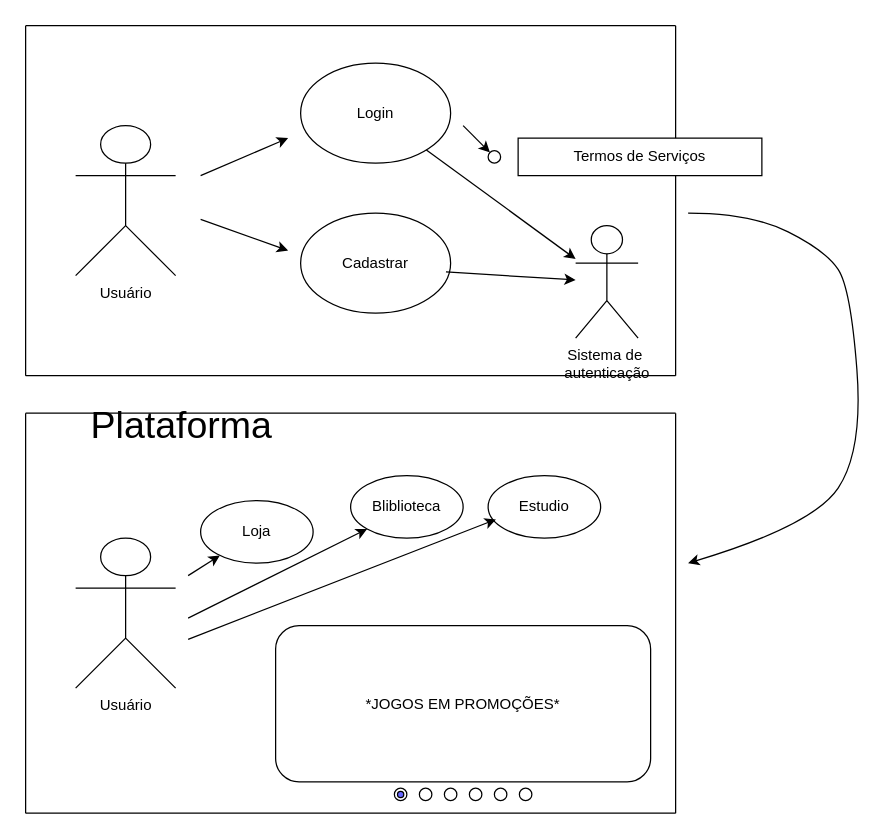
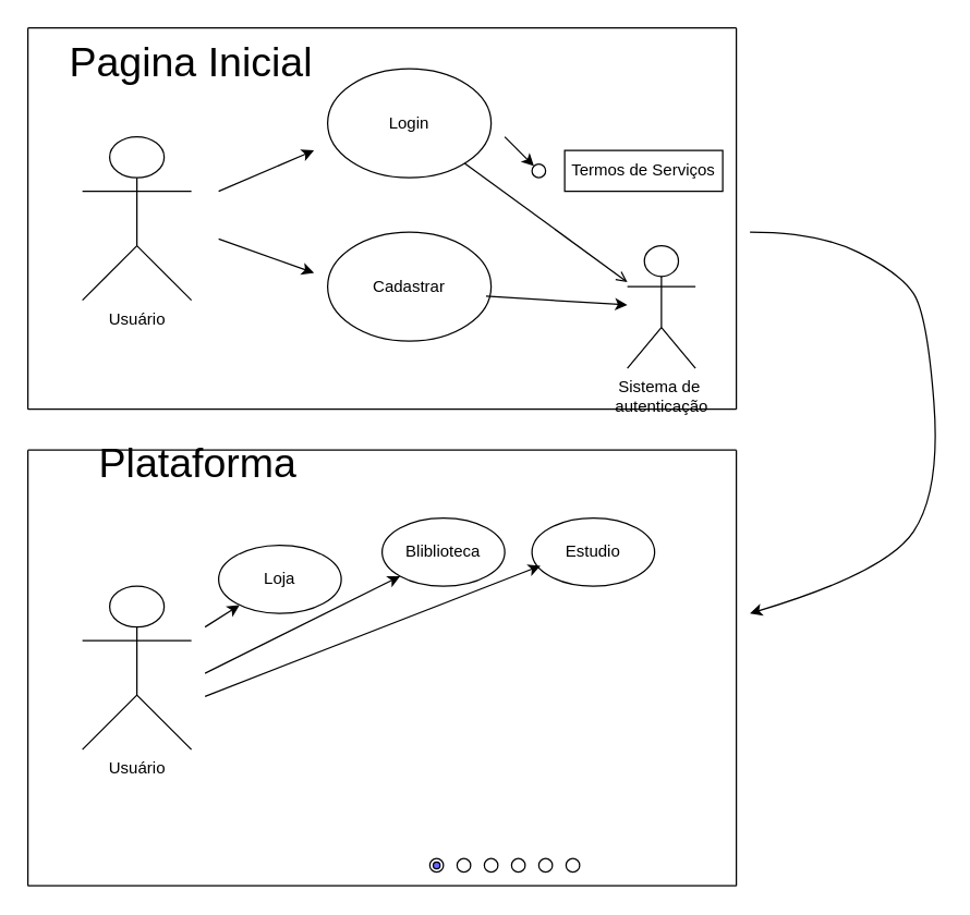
  <mxCell id="0" />
  <mxCell id="1" parent="0" />
  <mxCell id="2" value="Login" style="ellipse;whiteSpace=wrap;html=1;" vertex="1" parent="1"><mxGeometry x="240" y="50" width="120" height="80" as="geometry" /></mxCell>
  <mxCell id="3" value="Cadastrar" style="ellipse;whiteSpace=wrap;html=1;" vertex="1" parent="1"><mxGeometry x="240" y="170" width="120" height="80" as="geometry" /></mxCell>
  <mxCell id="4" value="" style="endArrow=none;html=1;rounded=0;" edge="1" parent="1"><mxGeometry width="50" height="50" relative="1" as="geometry"><mxPoint x="20" y="20" as="sourcePoint" /><mxPoint x="540" y="20" as="targetPoint" /></mxGeometry></mxCell>
  <mxCell id="5" value="" style="endArrow=none;html=1;rounded=0;" edge="1" parent="1"><mxGeometry width="50" height="50" relative="1" as="geometry"><mxPoint x="20" y="300" as="sourcePoint" /><mxPoint x="540" y="300" as="targetPoint" /></mxGeometry></mxCell>
  <mxCell id="6" value="Usuário" style="shape=umlActor;verticalLabelPosition=bottom;verticalAlign=top;html=1;outlineConnect=0;" vertex="1" parent="1"><mxGeometry x="60" y="100" width="80" height="120" as="geometry" /></mxCell>
+ <mxCell id="7" value="Pagina Inicial" style="text;html=1;align=center;verticalAlign=middle;whiteSpace=wrap;rounded=0;fontSize=30;" vertex="1" parent="1"><mxGeometry x="40" y="30" width="200" height="30" as="geometry" /></mxCell>
  <mxCell id="8" value="" style="endArrow=none;html=1;rounded=0;" edge="1" parent="1"><mxGeometry width="50" height="50" relative="1" as="geometry"><mxPoint x="20" y="300" as="sourcePoint" /><mxPoint x="20" y="20" as="targetPoint" /></mxGeometry></mxCell>
  <mxCell id="9" value="" style="endArrow=none;html=1;rounded=0;" edge="1" parent="1"><mxGeometry width="50" height="50" relative="1" as="geometry"><mxPoint x="540" y="300" as="sourcePoint" /><mxPoint x="540" y="20" as="targetPoint" /></mxGeometry></mxCell>
  <mxCell id="10" value="" style="curved=1;endArrow=classic;html=1;rounded=0;" edge="1" parent="1"><mxGeometry width="50" height="50" relative="1" as="geometry"><mxPoint x="550" y="170" as="sourcePoint" /><mxPoint x="550" y="450" as="targetPoint" /><Array as="points"><mxPoint x="600" y="170" /><mxPoint x="660" y="200" /><mxPoint x="680" y="230" /><mxPoint x="690" y="360" /><mxPoint x="650" y="420" /></Array></mxGeometry></mxCell>
  <mxCell id="11" value="" style="endArrow=classic;html=1;rounded=0;" edge="1" parent="1"><mxGeometry width="50" height="50" relative="1" as="geometry"><mxPoint x="160" y="140" as="sourcePoint" /><mxPoint x="230" y="110" as="targetPoint" /></mxGeometry></mxCell>
  <mxCell id="12" value="" style="endArrow=classic;html=1;rounded=0;" edge="1" parent="1"><mxGeometry width="50" height="50" relative="1" as="geometry"><mxPoint x="160" y="175" as="sourcePoint" /><mxPoint x="230" y="200" as="targetPoint" /></mxGeometry></mxCell>
  <mxCell id="13" value="" style="endArrow=classic;html=1;rounded=0;" edge="1" parent="1" target="15"><mxGeometry width="50" height="50" relative="1" as="geometry"><mxPoint x="370" y="100" as="sourcePoint" /><mxPoint x="410" y="100" as="targetPoint" /></mxGeometry></mxCell>
- <mxCell id="14" value="Termos de Serviços" style="rounded=0;whiteSpace=wrap;html=1;" vertex="1" parent="1"><mxGeometry x="414" y="110" width="195" height="30" as="geometry" /></mxCell>
+ <mxCell id="14" value="Termos de Serviços" style="rounded=0;whiteSpace=wrap;html=1;" vertex="1" parent="1"><mxGeometry x="414" y="110" width="116" height="30" as="geometry" /></mxCell>
  <mxCell id="15" value="" style="ellipse;whiteSpace=wrap;html=1;aspect=fixed;" vertex="1" parent="1"><mxGeometry x="390" y="120" width="10" height="10" as="geometry" /></mxCell>
  <mxCell id="16" value="Usuário" style="shape=umlActor;verticalLabelPosition=bottom;verticalAlign=top;html=1;outlineConnect=0;" vertex="1" parent="1"><mxGeometry x="60" y="430" width="80" height="120" as="geometry" /></mxCell>
  <mxCell id="17" value="" style="endArrow=none;html=1;rounded=0;" edge="1" parent="1"><mxGeometry width="50" height="50" relative="1" as="geometry"><mxPoint x="20" y="330" as="sourcePoint" /><mxPoint x="540" y="330" as="targetPoint" /></mxGeometry></mxCell>
  <mxCell id="18" value="Bliblioteca" style="ellipse;whiteSpace=wrap;html=1;" vertex="1" parent="1"><mxGeometry x="280" y="380" width="90" height="50" as="geometry" /></mxCell>
  <mxCell id="19" value="Loja" style="ellipse;whiteSpace=wrap;html=1;" vertex="1" parent="1"><mxGeometry x="160" y="400" width="90" height="50" as="geometry" /></mxCell>
  <mxCell id="20" value="Estudio" style="ellipse;whiteSpace=wrap;html=1;" vertex="1" parent="1"><mxGeometry x="390" y="380" width="90" height="50" as="geometry" /></mxCell>
  <mxCell id="21" value="" style="endArrow=classic;html=1;rounded=0;" edge="1" parent="1" target="19"><mxGeometry width="50" height="50" relative="1" as="geometry"><mxPoint x="150" y="460" as="sourcePoint" /><mxPoint x="210" y="440" as="targetPoint" /></mxGeometry></mxCell>
  <mxCell id="22" value="" style="endArrow=classic;html=1;rounded=0;entryX=0;entryY=1;entryDx=0;entryDy=0;" edge="1" parent="1" target="18"><mxGeometry width="50" height="50" relative="1" as="geometry"><mxPoint x="150" y="494" as="sourcePoint" /><mxPoint x="190" y="460" as="targetPoint" /></mxGeometry></mxCell>
  <mxCell id="23" value="" style="endArrow=classic;html=1;rounded=0;entryX=0.07;entryY=0.7;entryDx=0;entryDy=0;entryPerimeter=0;" edge="1" parent="1" target="20"><mxGeometry width="50" height="50" relative="1" as="geometry"><mxPoint x="150" y="511" as="sourcePoint" /><mxPoint x="293" y="440" as="targetPoint" /></mxGeometry></mxCell>
  <mxCell id="24" value="Plataforma" style="text;html=1;align=center;verticalAlign=middle;whiteSpace=wrap;rounded=0;fontSize=30;" vertex="1" parent="1"><mxGeometry x="40" y="324" width="210" height="30" as="geometry" /></mxCell>
  <mxCell id="25" value="" style="endArrow=none;html=1;rounded=0;" edge="1" parent="1"><mxGeometry width="50" height="50" relative="1" as="geometry"><mxPoint x="20" y="650" as="sourcePoint" /><mxPoint x="540" y="650" as="targetPoint" /></mxGeometry></mxCell>
  <mxCell id="26" value="Sistema de&amp;nbsp;&lt;div&gt;autenticação&lt;/div&gt;" style="shape=umlActor;verticalLabelPosition=bottom;verticalAlign=top;html=1;outlineConnect=0;" vertex="1" parent="1"><mxGeometry x="460" y="180" width="50" height="90" as="geometry" /></mxCell>
- <mxCell id="27" value="" style="endArrow=classic;html=1;rounded=0;" edge="1" parent="1" source="2" target="26"><mxGeometry width="50" height="50" relative="1" as="geometry"><mxPoint x="370" y="210" as="sourcePoint" /><mxPoint x="450" y="220" as="targetPoint" /></mxGeometry></mxCell>
+ <mxCell id="27" value="" style="endArrow=open;html=1;rounded=0;" edge="1" parent="1" source="2" target="26"><mxGeometry width="50" height="50" relative="1" as="geometry"><mxPoint x="370" y="210" as="sourcePoint" /><mxPoint x="450" y="220" as="targetPoint" /></mxGeometry></mxCell>
  <mxCell id="28" value="" style="endArrow=classic;html=1;rounded=0;exitX=0.969;exitY=0.588;exitDx=0;exitDy=0;exitPerimeter=0;" edge="1" parent="1" source="3" target="26"><mxGeometry width="50" height="50" relative="1" as="geometry"><mxPoint x="360" y="220" as="sourcePoint" /><mxPoint x="473" y="318" as="targetPoint" /></mxGeometry></mxCell>
  <mxCell id="29" value="" style="endArrow=none;html=1;rounded=0;" edge="1" parent="1"><mxGeometry width="50" height="50" relative="1" as="geometry"><mxPoint x="540" y="650" as="sourcePoint" /><mxPoint x="540" y="330" as="targetPoint" /></mxGeometry></mxCell>
  <mxCell id="30" value="" style="endArrow=none;html=1;rounded=0;" edge="1" parent="1"><mxGeometry width="50" height="50" relative="1" as="geometry"><mxPoint x="20" y="650" as="sourcePoint" /><mxPoint x="20" y="330" as="targetPoint" /></mxGeometry></mxCell>
- <mxCell id="31" value="*JOGOS EM PROMOÇÕES*" style="rounded=1;whiteSpace=wrap;html=1;" vertex="1" parent="1"><mxGeometry x="220" y="500" width="300" height="125" as="geometry" /></mxCell>
  <mxCell id="32" value="" style="ellipse;whiteSpace=wrap;html=1;aspect=fixed;" vertex="1" parent="1"><mxGeometry x="315" y="630" width="10" height="10" as="geometry" /></mxCell>
  <mxCell id="33" value="" style="ellipse;whiteSpace=wrap;html=1;aspect=fixed;" vertex="1" parent="1"><mxGeometry x="335" y="630" width="10" height="10" as="geometry" /></mxCell>
  <mxCell id="34" value="" style="ellipse;whiteSpace=wrap;html=1;aspect=fixed;" vertex="1" parent="1"><mxGeometry x="355" y="630" width="10" height="10" as="geometry" /></mxCell>
  <mxCell id="35" value="" style="ellipse;whiteSpace=wrap;html=1;aspect=fixed;" vertex="1" parent="1"><mxGeometry x="415" y="630" width="10" height="10" as="geometry" /></mxCell>
  <mxCell id="36" value="" style="ellipse;whiteSpace=wrap;html=1;aspect=fixed;" vertex="1" parent="1"><mxGeometry x="395" y="630" width="10" height="10" as="geometry" /></mxCell>
  <mxCell id="37" value="" style="ellipse;whiteSpace=wrap;html=1;aspect=fixed;" vertex="1" parent="1"><mxGeometry x="375" y="630" width="10" height="10" as="geometry" /></mxCell>
  <mxCell id="38" value="" style="ellipse;whiteSpace=wrap;html=1;aspect=fixed;fillColor=#6666FF;" vertex="1" parent="1"><mxGeometry x="317.5" y="632.5" width="5" height="5" as="geometry" /></mxCell>
